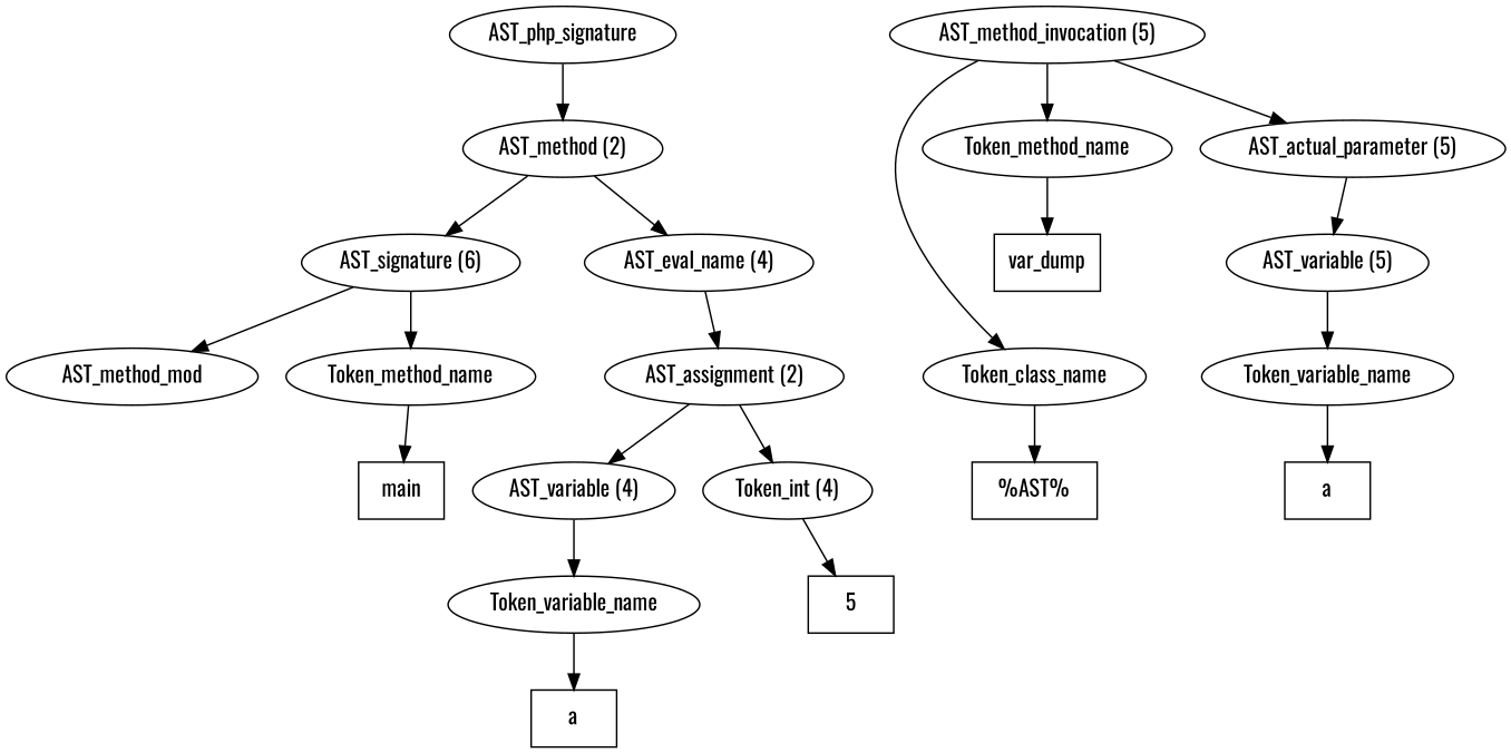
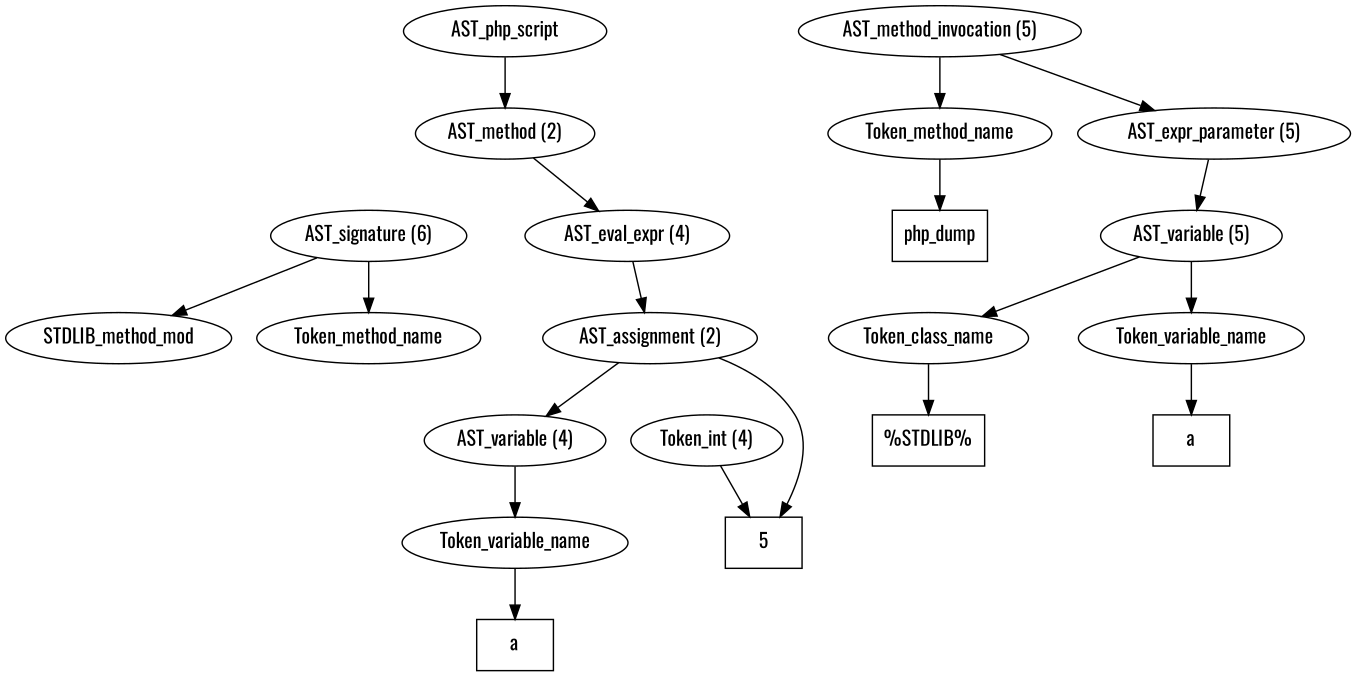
  digraph {
    fontname=Oswald
    node [fontname=Oswald]
    edge [fontname=Oswald]
-   n1 [label=AST_php_signature]
+   n1 [label=AST_php_script]
    n2 [label="AST_method (2)"]
    n3 [label="AST_signature (6)"]
-   n4 [label="AST_eval_name (4)"]
-   n5 [label=AST_method_mod]
+   n4 [label="AST_eval_expr (4)"]
+   n5 [label=STDLIB_method_mod]
    n6 [label=Token_method_name]
    n7 [label="AST_assignment (2)"]
-   n8 [label=main shape=box]
    n9 [label="AST_variable (4)"]
    n10 [label="Token_int (4)"]
    n11 [label=Token_variable_name]
    n12 [label=5 shape=box]
    n13 [label=a shape=box]
    n14 [label="AST_method_invocation (5)"]
    n15 [label=Token_class_name]
    n16 [label=Token_method_name]
-   n17 [label="AST_actual_parameter (5)"]
-   n18 [label="%AST%" shape=box]
-   n19 [label=var_dump shape=box]
+   n17 [label="AST_expr_parameter (5)"]
+   n18 [label="%STDLIB%" shape=box]
+   n19 [label=php_dump shape=box]
    n20 [label="AST_variable (5)"]
    n21 [label=Token_variable_name]
    n22 [label=a shape=box]
    n1 -> n2
-   n2 -> n3
    n2 -> n4
    n3 -> n5
    n3 -> n6
    n4 -> n7
-   n6 -> n8
    n7 -> n9
-   n7 -> n10
+   n7 -> n12
    n9 -> n11
    n10 -> n12
    n11 -> n13
-   n14 -> n15
+   n20 -> n15
    n14 -> n16
    n14 -> n17
    n15 -> n18
    n16 -> n19
    n17 -> n20
    n20 -> n21
    n21 -> n22
  }
